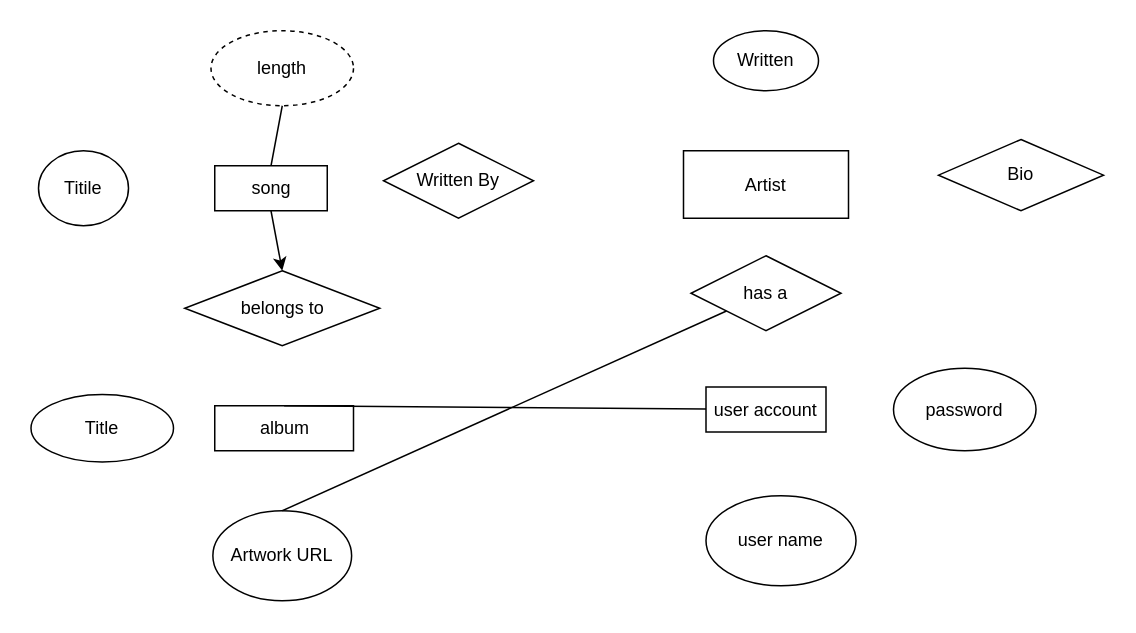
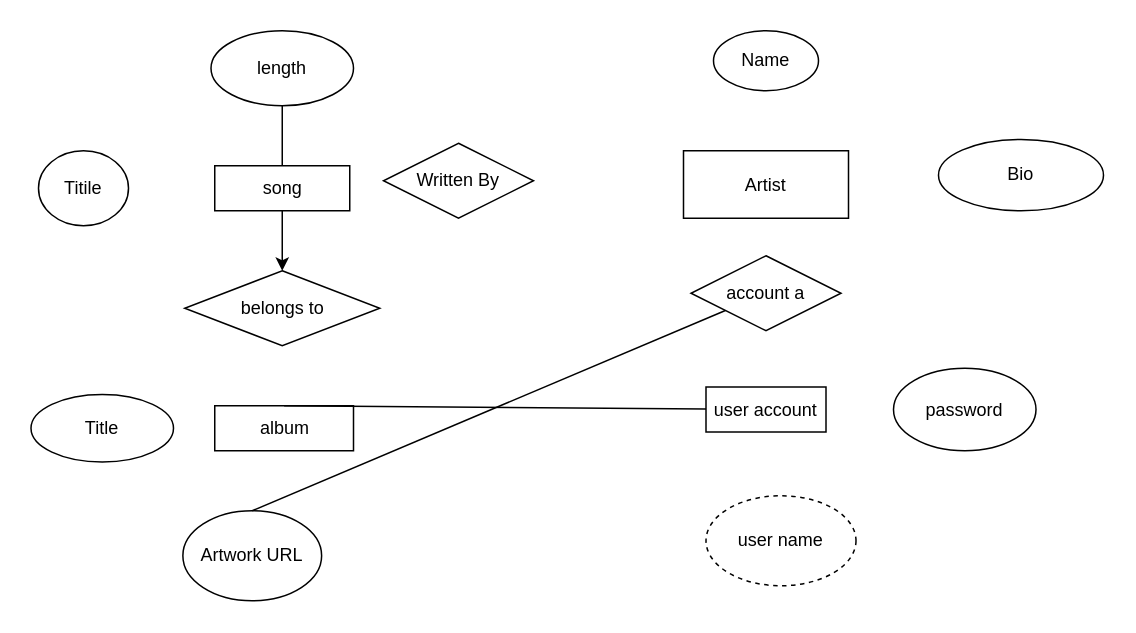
  <mxCell id="0" />
  <mxCell id="1" parent="0" />
- <mxCell id="2" value="song" style="rounded=0;whiteSpace=wrap;html=1;" vertex="1" parent="1"><mxGeometry x="142.5" y="110" width="75" height="30" as="geometry" /></mxCell>
- <mxCell id="3" value="length" style="ellipse;whiteSpace=wrap;html=1;dashed=1;" vertex="1" parent="1"><mxGeometry x="140" y="20" width="95" height="50" as="geometry" /></mxCell>
+ <mxCell id="2" value="song" style="rounded=0;whiteSpace=wrap;html=1;" vertex="1" parent="1"><mxGeometry x="142.5" y="110" width="90" height="30" as="geometry" /></mxCell>
+ <mxCell id="3" value="length" style="ellipse;whiteSpace=wrap;html=1;" vertex="1" parent="1"><mxGeometry x="140" y="20" width="95" height="50" as="geometry" /></mxCell>
  <mxCell id="4" value="belongs to" style="rhombus;whiteSpace=wrap;html=1;" vertex="1" parent="1"><mxGeometry x="122.5" y="180" width="130" height="50" as="geometry" /></mxCell>
  <mxCell id="5" value="album" style="rounded=0;whiteSpace=wrap;html=1;" vertex="1" parent="1"><mxGeometry x="142.5" y="270" width="92.5" height="30" as="geometry" /></mxCell>
- <mxCell id="6" value="Artwork URL" style="ellipse;whiteSpace=wrap;html=1;" vertex="1" parent="1"><mxGeometry x="141.25" y="340" width="92.5" height="60" as="geometry" /></mxCell>
+ <mxCell id="6" value="Artwork URL" style="ellipse;whiteSpace=wrap;html=1;" vertex="1" parent="1"><mxGeometry x="121.25" y="340" width="92.5" height="60" as="geometry" /></mxCell>
  <mxCell id="7" value="Titile" style="ellipse;whiteSpace=wrap;html=1;" vertex="1" parent="1"><mxGeometry x="25" y="100" width="60" height="50" as="geometry" /></mxCell>
  <mxCell id="8" value="Written By" style="rhombus;whiteSpace=wrap;html=1;" vertex="1" parent="1"><mxGeometry x="255" y="95" width="100" height="50" as="geometry" /></mxCell>
  <mxCell id="9" value="Artist" style="rounded=0;whiteSpace=wrap;html=1;" vertex="1" parent="1"><mxGeometry x="455" y="100" width="110" height="45" as="geometry" /></mxCell>
- <mxCell id="10" value="Written" style="ellipse;whiteSpace=wrap;html=1;" vertex="1" parent="1"><mxGeometry x="475" y="20" width="70" height="40" as="geometry" /></mxCell>
- <mxCell id="11" value="has a" style="rhombus;whiteSpace=wrap;html=1;" vertex="1" parent="1"><mxGeometry x="460" y="170" width="100" height="50" as="geometry" /></mxCell>
+ <mxCell id="10" value="Name" style="ellipse;whiteSpace=wrap;html=1;" vertex="1" parent="1"><mxGeometry x="475" y="20" width="70" height="40" as="geometry" /></mxCell>
+ <mxCell id="11" value="account a" style="rhombus;whiteSpace=wrap;html=1;" vertex="1" parent="1"><mxGeometry x="460" y="170" width="100" height="50" as="geometry" /></mxCell>
  <mxCell id="12" value="user account" style="rounded=0;whiteSpace=wrap;html=1;" vertex="1" parent="1"><mxGeometry x="470" y="257.5" width="80" height="30" as="geometry" /></mxCell>
- <mxCell id="13" value="user name" style="ellipse;whiteSpace=wrap;html=1;" vertex="1" parent="1"><mxGeometry x="470" y="330" width="100" height="60" as="geometry" /></mxCell>
+ <mxCell id="13" value="user name" style="ellipse;whiteSpace=wrap;html=1;dashed=1;" vertex="1" parent="1"><mxGeometry x="470" y="330" width="100" height="60" as="geometry" /></mxCell>
  <mxCell id="14" value="password" style="ellipse;whiteSpace=wrap;html=1;" vertex="1" parent="1"><mxGeometry x="595" y="245" width="95" height="55" as="geometry" /></mxCell>
- <mxCell id="15" value="Bio" style="rhombus;whiteSpace=wrap;html=1;" vertex="1" parent="1"><mxGeometry x="625" y="92.5" width="110" height="47.5" as="geometry" /></mxCell>
+ <mxCell id="15" value="Bio" style="ellipse;whiteSpace=wrap;html=1;" vertex="1" parent="1"><mxGeometry x="625" y="92.5" width="110" height="47.5" as="geometry" /></mxCell>
  <mxCell id="16" value="" style="endArrow=none;html=1;exitX=0.5;exitY=1;exitDx=0;exitDy=0;entryX=0.5;entryY=0;entryDx=0;entryDy=0;" edge="1" parent="1" source="3" target="2"><mxGeometry width="50" height="50" relative="1" as="geometry"><mxPoint x="85" y="140" as="sourcePoint" /><mxPoint x="135" y="130" as="targetPoint" /></mxGeometry></mxCell>
  <mxCell id="17" value="" style="endArrow=classic;html=1;entryX=0.5;entryY=0;entryDx=0;entryDy=0;exitX=0.5;exitY=1;exitDx=0;exitDy=0;" edge="1" parent="1" source="2" target="4"><mxGeometry width="50" height="50" relative="1" as="geometry"><mxPoint x="155" y="190" as="sourcePoint" /><mxPoint x="205" y="140" as="targetPoint" /></mxGeometry></mxCell>
  <mxCell id="18" value="" style="endArrow=none;html=1;exitX=0.5;exitY=0;exitDx=0;exitDy=0;" edge="1" parent="1" source="5" target="12"><mxGeometry width="50" height="50" relative="1" as="geometry"><mxPoint x="175" y="270" as="sourcePoint" /><mxPoint x="225" y="220" as="targetPoint" /></mxGeometry></mxCell>
  <mxCell id="19" value="" style="endArrow=none;html=1;exitX=0.5;exitY=0;exitDx=0;exitDy=0;" edge="1" parent="1" source="6" target="11"><mxGeometry width="50" height="50" relative="1" as="geometry"><mxPoint x="175" y="340" as="sourcePoint" /><mxPoint x="225" y="290" as="targetPoint" /></mxGeometry></mxCell>
  <mxCell id="20" value="Title" style="ellipse;whiteSpace=wrap;html=1;" vertex="1" parent="1"><mxGeometry x="20" y="262.5" width="95" height="45" as="geometry" /></mxCell>
